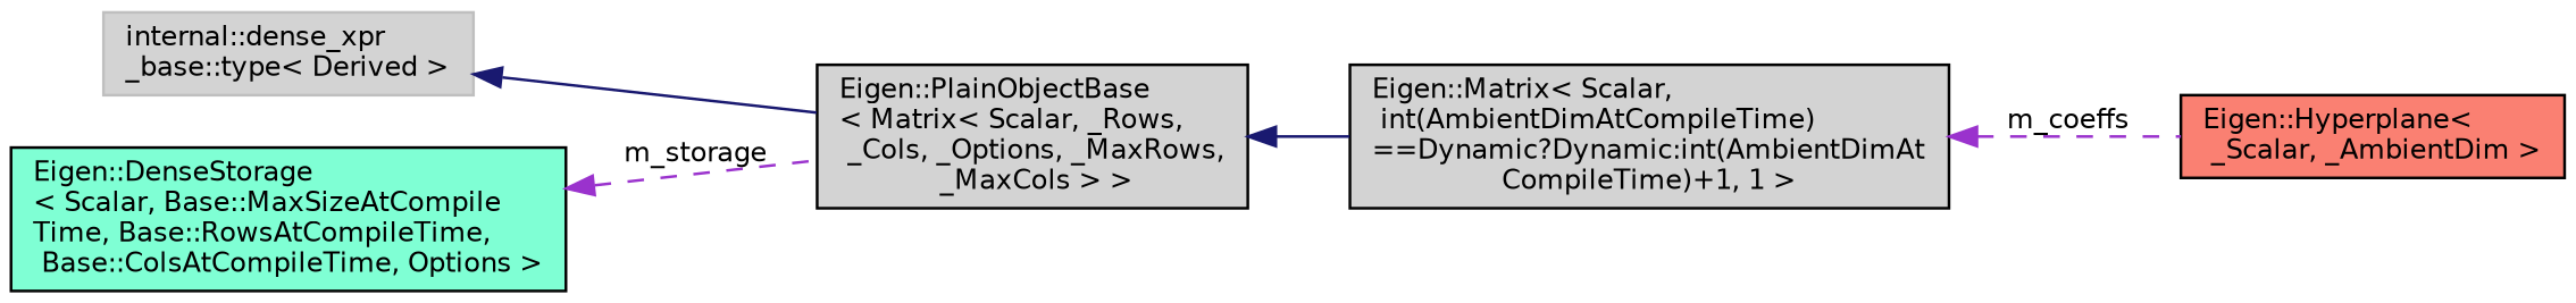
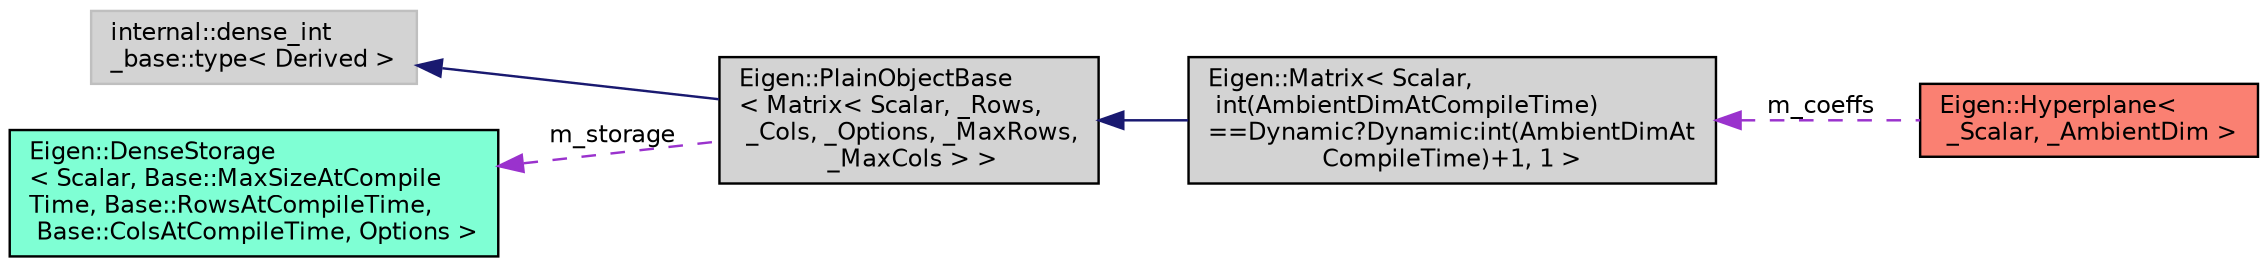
  digraph {
    rankdir=LR
    node [color=black fillcolor=lightgrey fontname=Helvetica fontsize=10 shape=record style=filled]
    edge [color=darkorchid3 dir=back fontname=Helvetica fontsize=10 labelfontname=Helvetica labelfontsize=10 style=dashed]
    n1 [fillcolor=salmon fontcolor=black height=0.2 label="Eigen::Hyperplane\<\l _Scalar, _AmbientDim \>" width=0.4]
    n2 [height=0.2 label="Eigen::Matrix\< Scalar,\l int(AmbientDimAtCompileTime)\l==Dynamic?Dynamic:int(AmbientDimAt\lCompileTime)+1, 1 \>" width=0.4]
    n3 [height=0.2 label="Eigen::PlainObjectBase\l\< Matrix\< Scalar, _Rows,\l _Cols, _Options, _MaxRows,\l _MaxCols \> \>" width=0.4]
-   n4 [color=grey75 height=0.2 label="internal::dense_xpr\l_base::type\< Derived \>" width=0.4]
+   n4 [color=grey75 height=0.2 label="internal::dense_int\l_base::type\< Derived \>" width=0.4]
    n5 [fillcolor=aquamarine height=0.2 label="Eigen::DenseStorage\l\< Scalar, Base::MaxSizeAtCompile\lTime, Base::RowsAtCompileTime,\l Base::ColsAtCompileTime, Options \>" width=0.4]
    n2 -> n1 [label=" m_coeffs"]
    n3 -> n2 [color=midnightblue style=solid]
    n4 -> n3 [color=midnightblue style=solid]
    n5 -> n3 [label=" m_storage"]
  }
